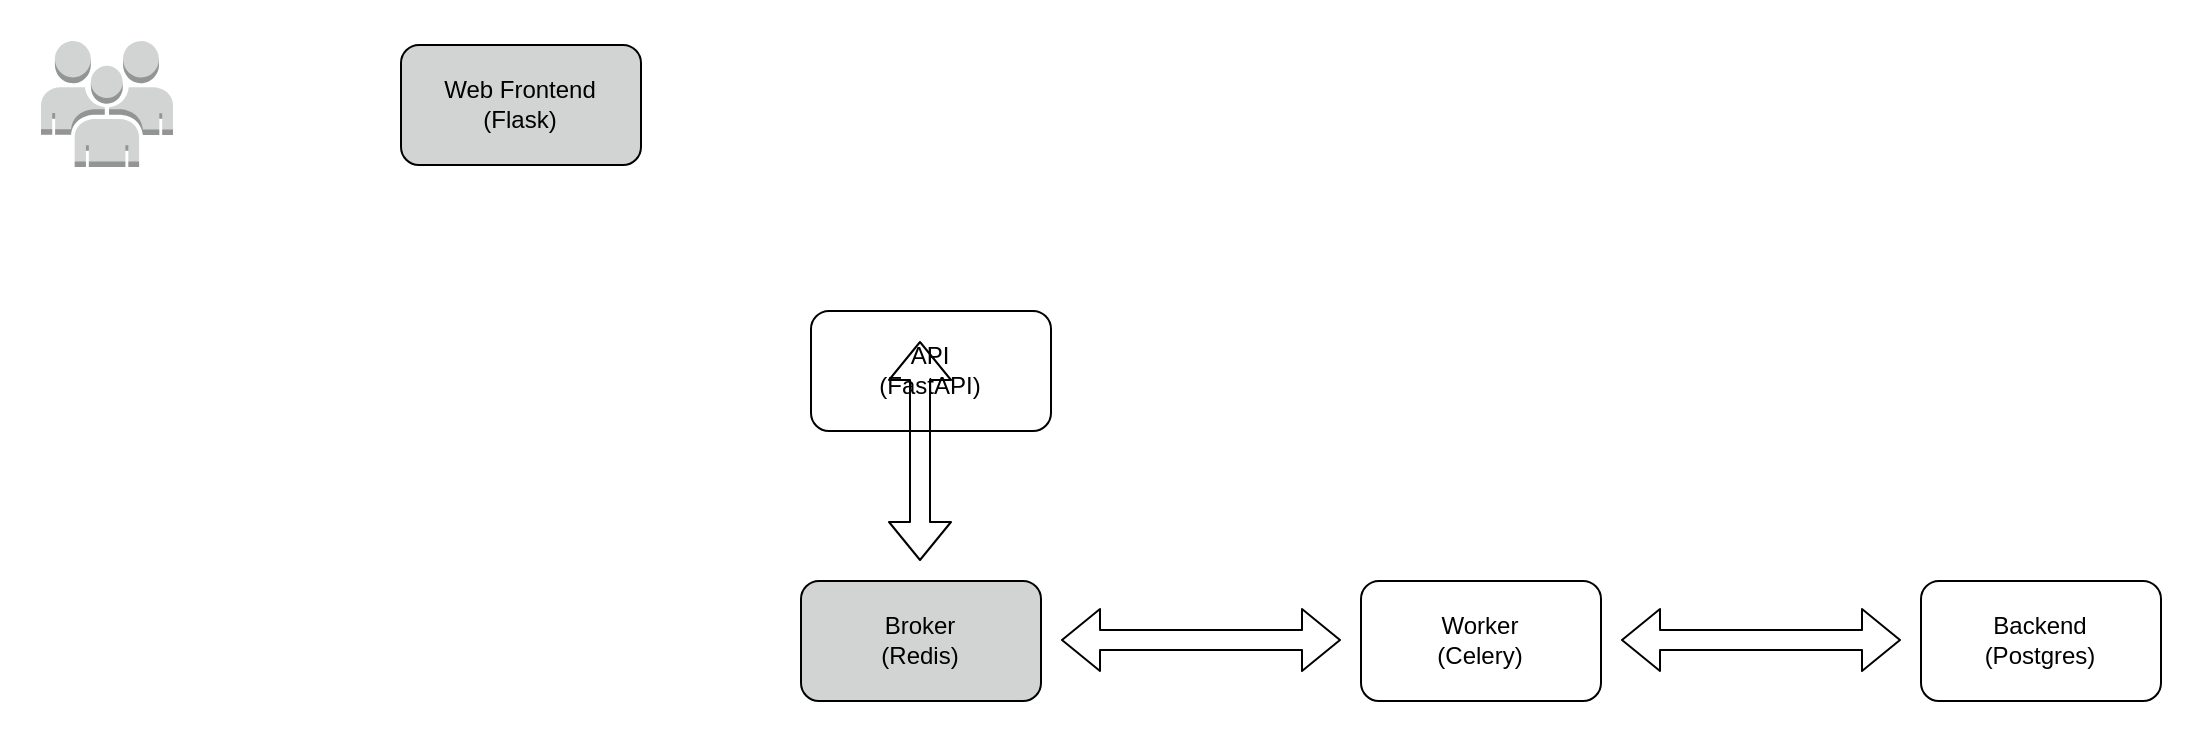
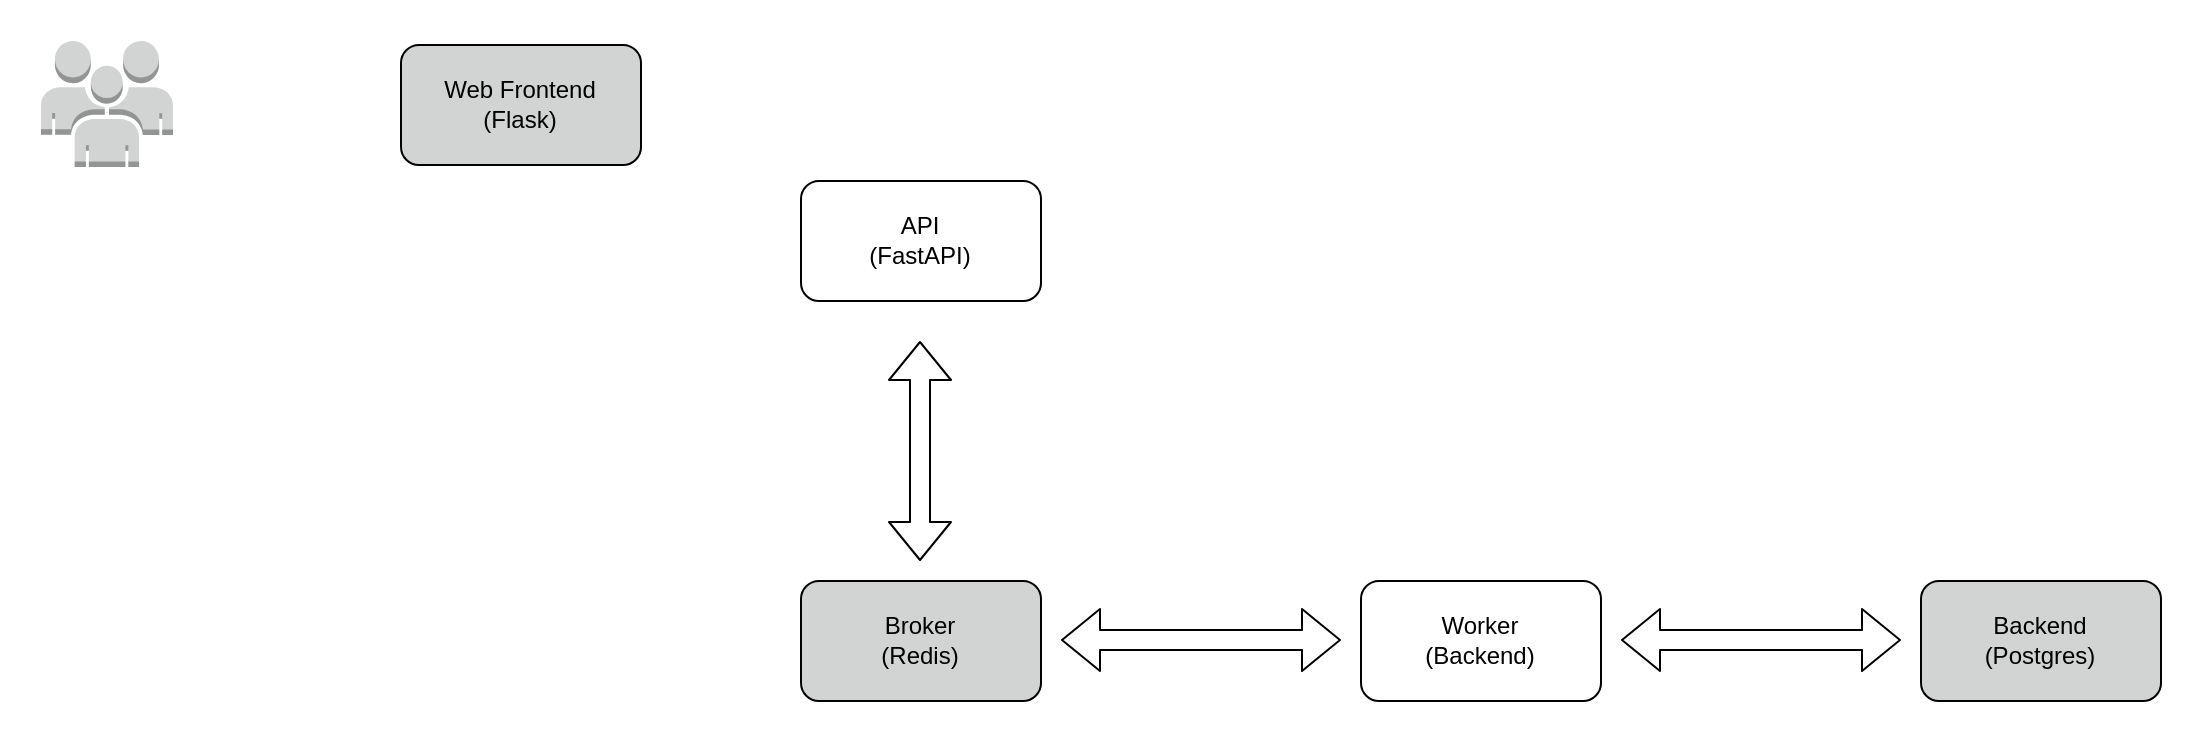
  <mxCell id="0" />
  <mxCell id="1" parent="0" />
  <mxCell id="2" value="" style="outlineConnect=0;dashed=0;verticalLabelPosition=bottom;verticalAlign=top;align=center;html=1;shape=mxgraph.aws3.users;fillColor=#D2D3D3;gradientColor=none;" vertex="1" parent="1"><mxGeometry x="20" y="20" width="66" height="63" as="geometry" /></mxCell>
  <mxCell id="3" value="Web Frontend&lt;br&gt;(Flask)" style="rounded=1;whiteSpace=wrap;html=1;fillColor=#d2d3d3;" vertex="1" parent="1"><mxGeometry x="200" y="22" width="120" height="60" as="geometry" /></mxCell>
- <mxCell id="4" value="API&lt;br&gt;(FastAPI)" style="rounded=1;whiteSpace=wrap;html=1;" vertex="1" parent="1"><mxGeometry x="405" y="155" width="120" height="60" as="geometry" /></mxCell>
+ <mxCell id="4" value="API&lt;br&gt;(FastAPI)" style="rounded=1;whiteSpace=wrap;html=1;" vertex="1" parent="1"><mxGeometry x="400" y="90" width="120" height="60" as="geometry" /></mxCell>
  <mxCell id="5" value="Broker&lt;br&gt;(Redis)" style="rounded=1;whiteSpace=wrap;html=1;fillColor=#d2d3d3;" vertex="1" parent="1"><mxGeometry x="400" y="290" width="120" height="60" as="geometry" /></mxCell>
- <mxCell id="6" value="Worker&lt;br&gt;(Celery)" style="rounded=1;whiteSpace=wrap;html=1;" vertex="1" parent="1"><mxGeometry x="680" y="290" width="120" height="60" as="geometry" /></mxCell>
- <mxCell id="7" value="Backend&lt;br&gt;(Postgres)" style="rounded=1;whiteSpace=wrap;html=1;" vertex="1" parent="1"><mxGeometry x="960" y="290" width="120" height="60" as="geometry" /></mxCell>
+ <mxCell id="6" value="Worker&lt;br&gt;(Backend)" style="rounded=1;whiteSpace=wrap;html=1;" vertex="1" parent="1"><mxGeometry x="680" y="290" width="120" height="60" as="geometry" /></mxCell>
+ <mxCell id="7" value="Backend&lt;br&gt;(Postgres)" style="rounded=1;whiteSpace=wrap;html=1;fillColor=#d2d3d3;" vertex="1" parent="1"><mxGeometry x="960" y="290" width="120" height="60" as="geometry" /></mxCell>
  <mxCell id="8" value="" style="shape=flexArrow;endArrow=classic;startArrow=classic;html=1;" edge="1" parent="1"><mxGeometry width="100" height="100" relative="1" as="geometry"><mxPoint x="530" y="319.5" as="sourcePoint" /><mxPoint x="670" y="319.5" as="targetPoint" /></mxGeometry></mxCell>
  <mxCell id="9" value="" style="shape=flexArrow;endArrow=classic;startArrow=classic;html=1;" edge="1" parent="1"><mxGeometry width="100" height="100" relative="1" as="geometry"><mxPoint x="810" y="319.5" as="sourcePoint" /><mxPoint x="950" y="319.5" as="targetPoint" /></mxGeometry></mxCell>
  <mxCell id="10" value="" style="shape=flexArrow;endArrow=classic;startArrow=classic;html=1;" edge="1" parent="1"><mxGeometry width="100" height="100" relative="1" as="geometry"><mxPoint x="459.5" y="170" as="sourcePoint" /><mxPoint x="459.5" y="280" as="targetPoint" /></mxGeometry></mxCell>
